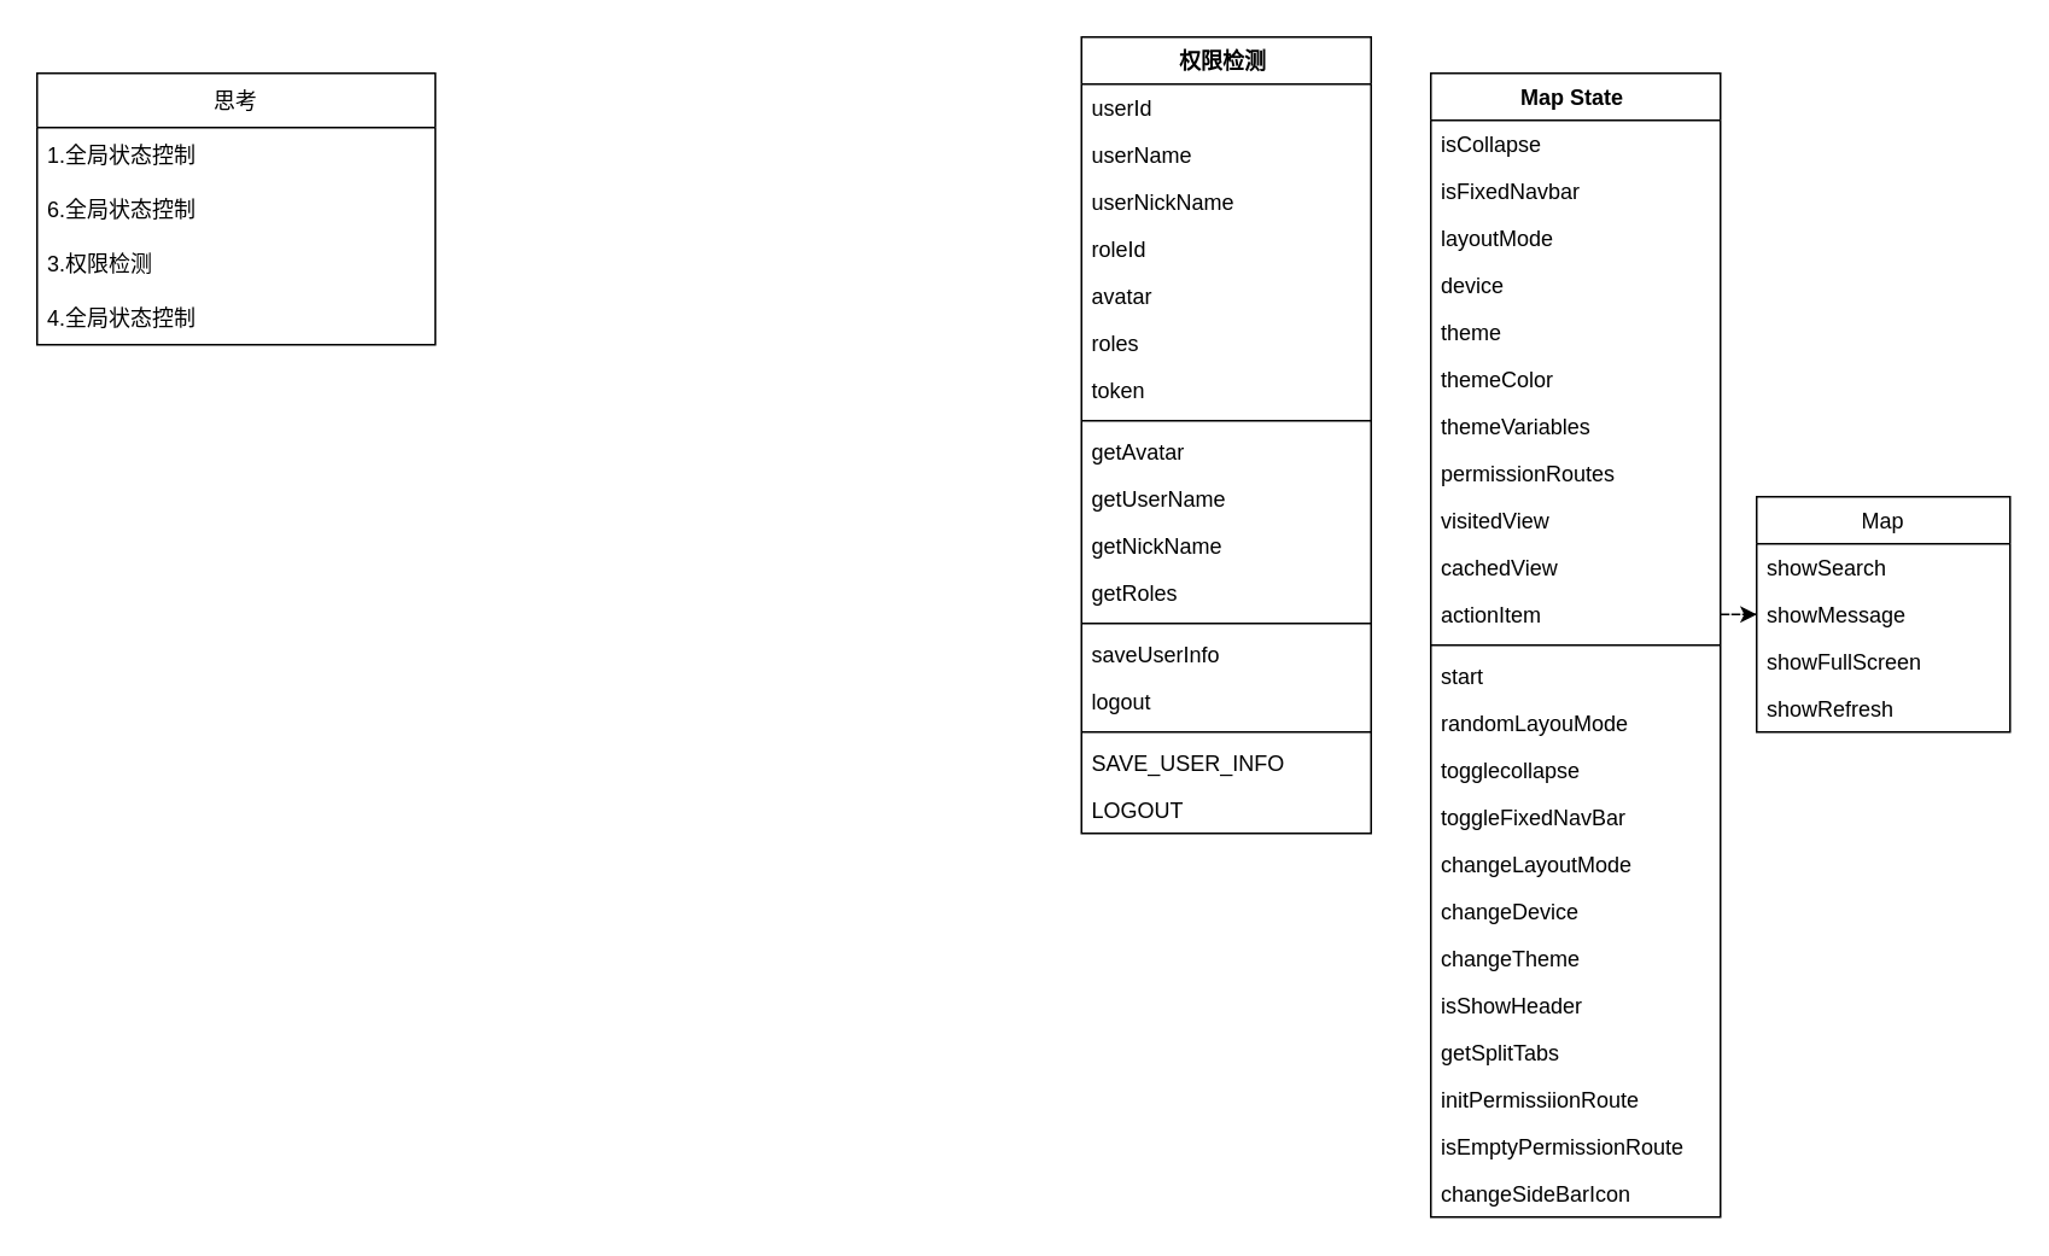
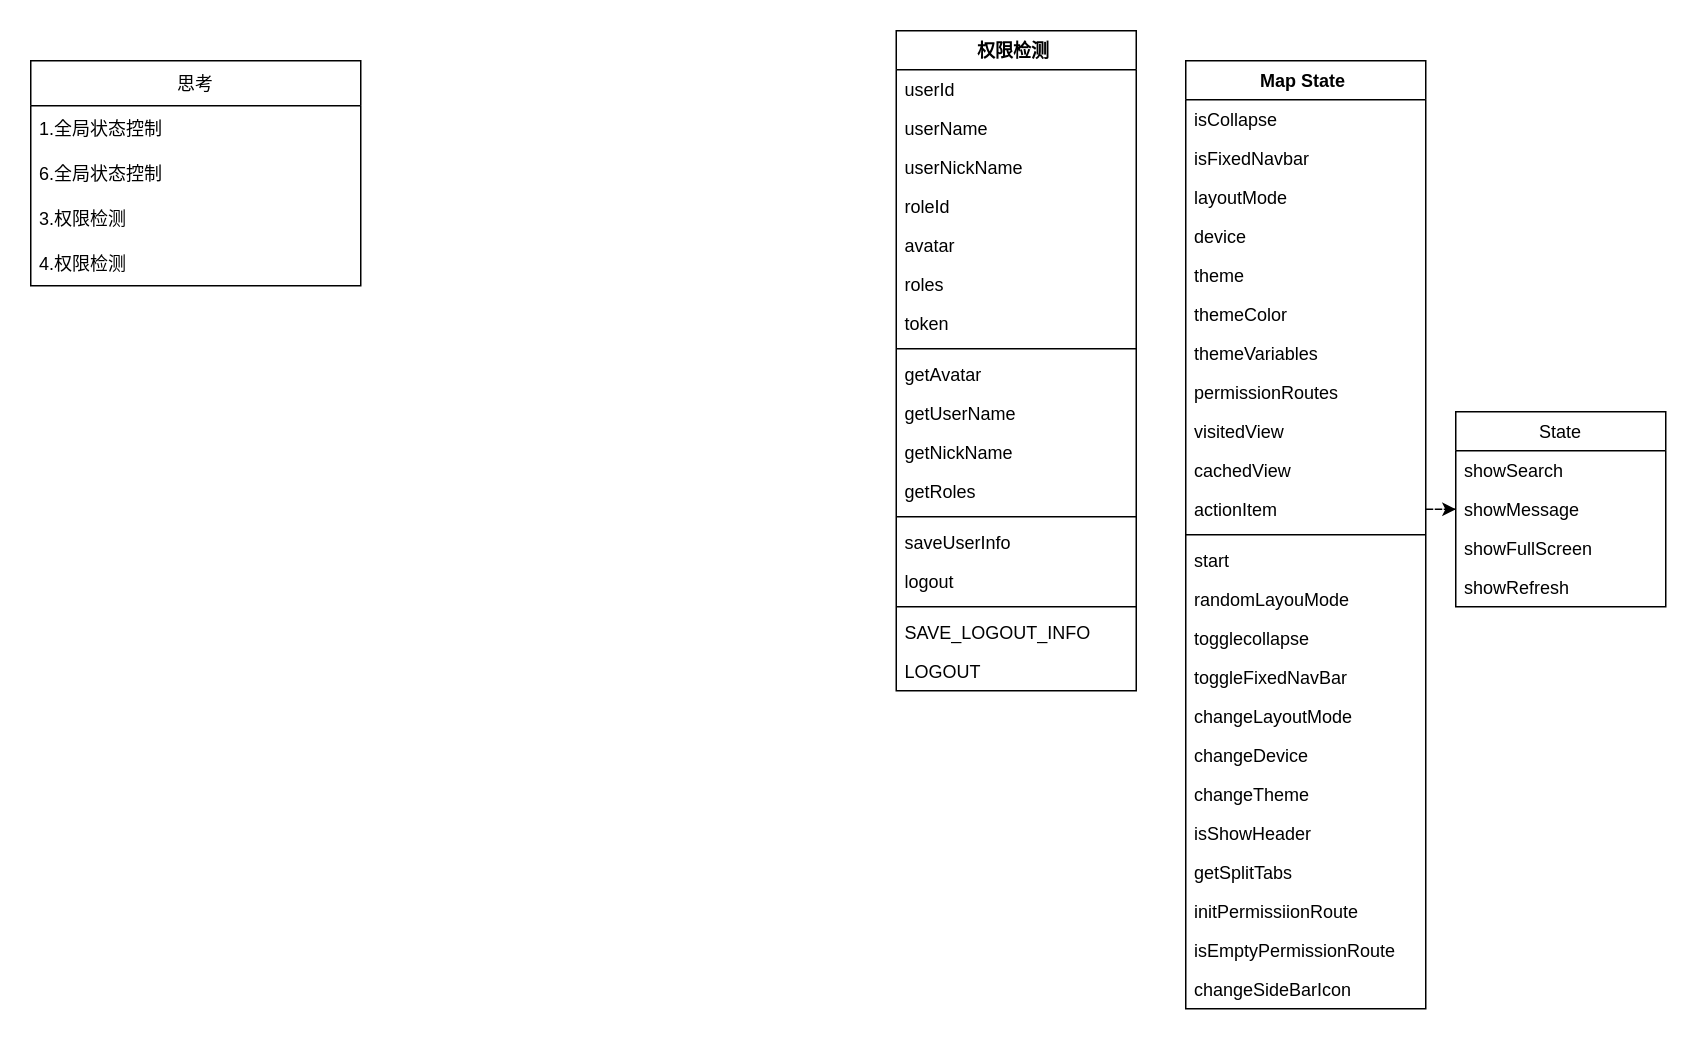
  <mxCell id="0" />
  <mxCell id="1" parent="0" />
  <mxCell id="2" value="思考" style="swimlane;fontStyle=0;childLayout=stackLayout;horizontal=1;startSize=30;horizontalStack=0;resizeParent=1;resizeParentMax=0;resizeLast=0;collapsible=1;marginBottom=0;" parent="1" vertex="1"><mxGeometry x="20" y="40" width="220" height="150" as="geometry" /></mxCell>
  <mxCell id="3" value="1.全局状态控制" style="text;strokeColor=none;fillColor=none;align=left;verticalAlign=middle;spacingLeft=4;spacingRight=4;overflow=hidden;points=[[0,0.5],[1,0.5]];portConstraint=eastwest;rotatable=0;" parent="2" vertex="1"><mxGeometry y="30" width="220" height="30" as="geometry" /></mxCell>
  <mxCell id="4" value="6.全局状态控制" style="text;strokeColor=none;fillColor=none;align=left;verticalAlign=middle;spacingLeft=4;spacingRight=4;overflow=hidden;points=[[0,0.5],[1,0.5]];portConstraint=eastwest;rotatable=0;" parent="2" vertex="1"><mxGeometry y="60" width="220" height="30" as="geometry" /></mxCell>
  <mxCell id="5" value="3.权限检测" style="text;strokeColor=none;fillColor=none;align=left;verticalAlign=middle;spacingLeft=4;spacingRight=4;overflow=hidden;points=[[0,0.5],[1,0.5]];portConstraint=eastwest;rotatable=0;" parent="2" vertex="1"><mxGeometry y="90" width="220" height="30" as="geometry" /></mxCell>
- <mxCell id="6" value="4.全局状态控制" style="text;strokeColor=none;fillColor=none;align=left;verticalAlign=middle;spacingLeft=4;spacingRight=4;overflow=hidden;points=[[0,0.5],[1,0.5]];portConstraint=eastwest;rotatable=0;" parent="2" vertex="1"><mxGeometry y="120" width="220" height="30" as="geometry" /></mxCell>
+ <mxCell id="6" value="4.权限检测" style="text;strokeColor=none;fillColor=none;align=left;verticalAlign=middle;spacingLeft=4;spacingRight=4;overflow=hidden;points=[[0,0.5],[1,0.5]];portConstraint=eastwest;rotatable=0;" parent="2" vertex="1"><mxGeometry y="120" width="220" height="30" as="geometry" /></mxCell>
  <mxCell id="7" value="Map State " style="swimlane;fontStyle=1;align=center;verticalAlign=top;childLayout=stackLayout;horizontal=1;startSize=26;horizontalStack=0;resizeParent=1;resizeParentMax=0;resizeLast=0;collapsible=1;marginBottom=0;" vertex="1" parent="1"><mxGeometry x="790" y="40" width="160" height="632" as="geometry" /></mxCell>
  <mxCell id="8" value="isCollapse" style="text;strokeColor=none;fillColor=none;align=left;verticalAlign=top;spacingLeft=4;spacingRight=4;overflow=hidden;rotatable=0;points=[[0,0.5],[1,0.5]];portConstraint=eastwest;" vertex="1" parent="7"><mxGeometry y="26" width="160" height="26" as="geometry" /></mxCell>
  <mxCell id="9" value="isFixedNavbar&#10;" style="text;strokeColor=none;fillColor=none;align=left;verticalAlign=top;spacingLeft=4;spacingRight=4;overflow=hidden;rotatable=0;points=[[0,0.5],[1,0.5]];portConstraint=eastwest;" vertex="1" parent="7"><mxGeometry y="52" width="160" height="26" as="geometry" /></mxCell>
  <mxCell id="10" value="layoutMode" style="text;strokeColor=none;fillColor=none;align=left;verticalAlign=top;spacingLeft=4;spacingRight=4;overflow=hidden;rotatable=0;points=[[0,0.5],[1,0.5]];portConstraint=eastwest;" vertex="1" parent="7"><mxGeometry y="78" width="160" height="26" as="geometry" /></mxCell>
  <mxCell id="11" value="device" style="text;strokeColor=none;fillColor=none;align=left;verticalAlign=top;spacingLeft=4;spacingRight=4;overflow=hidden;rotatable=0;points=[[0,0.5],[1,0.5]];portConstraint=eastwest;" vertex="1" parent="7"><mxGeometry y="104" width="160" height="26" as="geometry" /></mxCell>
  <mxCell id="12" value="theme" style="text;strokeColor=none;fillColor=none;align=left;verticalAlign=top;spacingLeft=4;spacingRight=4;overflow=hidden;rotatable=0;points=[[0,0.5],[1,0.5]];portConstraint=eastwest;" vertex="1" parent="7"><mxGeometry y="130" width="160" height="26" as="geometry" /></mxCell>
  <mxCell id="13" value="themeColor" style="text;strokeColor=none;fillColor=none;align=left;verticalAlign=top;spacingLeft=4;spacingRight=4;overflow=hidden;rotatable=0;points=[[0,0.5],[1,0.5]];portConstraint=eastwest;" vertex="1" parent="7"><mxGeometry y="156" width="160" height="26" as="geometry" /></mxCell>
  <mxCell id="14" value="themeVariables" style="text;strokeColor=none;fillColor=none;align=left;verticalAlign=top;spacingLeft=4;spacingRight=4;overflow=hidden;rotatable=0;points=[[0,0.5],[1,0.5]];portConstraint=eastwest;" vertex="1" parent="7"><mxGeometry y="182" width="160" height="26" as="geometry" /></mxCell>
  <mxCell id="15" value="permissionRoutes" style="text;strokeColor=none;fillColor=none;align=left;verticalAlign=top;spacingLeft=4;spacingRight=4;overflow=hidden;rotatable=0;points=[[0,0.5],[1,0.5]];portConstraint=eastwest;" vertex="1" parent="7"><mxGeometry y="208" width="160" height="26" as="geometry" /></mxCell>
  <mxCell id="16" value="visitedView&#10;" style="text;strokeColor=none;fillColor=none;align=left;verticalAlign=top;spacingLeft=4;spacingRight=4;overflow=hidden;rotatable=0;points=[[0,0.5],[1,0.5]];portConstraint=eastwest;" vertex="1" parent="7"><mxGeometry y="234" width="160" height="26" as="geometry" /></mxCell>
  <mxCell id="17" value="cachedView" style="text;strokeColor=none;fillColor=none;align=left;verticalAlign=top;spacingLeft=4;spacingRight=4;overflow=hidden;rotatable=0;points=[[0,0.5],[1,0.5]];portConstraint=eastwest;" vertex="1" parent="7"><mxGeometry y="260" width="160" height="26" as="geometry" /></mxCell>
  <mxCell id="18" value="actionItem" style="text;strokeColor=none;fillColor=none;align=left;verticalAlign=top;spacingLeft=4;spacingRight=4;overflow=hidden;rotatable=0;points=[[0,0.5],[1,0.5]];portConstraint=eastwest;" vertex="1" parent="7"><mxGeometry y="286" width="160" height="26" as="geometry" /></mxCell>
  <mxCell id="19" value="" style="line;strokeWidth=1;fillColor=none;align=left;verticalAlign=middle;spacingTop=-1;spacingLeft=3;spacingRight=3;rotatable=0;labelPosition=right;points=[];portConstraint=eastwest;" vertex="1" parent="7"><mxGeometry y="312" width="160" height="8" as="geometry" /></mxCell>
  <mxCell id="20" value="start" style="text;strokeColor=none;fillColor=none;align=left;verticalAlign=top;spacingLeft=4;spacingRight=4;overflow=hidden;rotatable=0;points=[[0,0.5],[1,0.5]];portConstraint=eastwest;" vertex="1" parent="7"><mxGeometry y="320" width="160" height="26" as="geometry" /></mxCell>
  <mxCell id="21" value="randomLayouMode" style="text;strokeColor=none;fillColor=none;align=left;verticalAlign=top;spacingLeft=4;spacingRight=4;overflow=hidden;rotatable=0;points=[[0,0.5],[1,0.5]];portConstraint=eastwest;" vertex="1" parent="7"><mxGeometry y="346" width="160" height="26" as="geometry" /></mxCell>
  <mxCell id="22" value="togglecollapse&#10;" style="text;strokeColor=none;fillColor=none;align=left;verticalAlign=top;spacingLeft=4;spacingRight=4;overflow=hidden;rotatable=0;points=[[0,0.5],[1,0.5]];portConstraint=eastwest;" vertex="1" parent="7"><mxGeometry y="372" width="160" height="26" as="geometry" /></mxCell>
  <mxCell id="23" value="toggleFixedNavBar" style="text;strokeColor=none;fillColor=none;align=left;verticalAlign=top;spacingLeft=4;spacingRight=4;overflow=hidden;rotatable=0;points=[[0,0.5],[1,0.5]];portConstraint=eastwest;" vertex="1" parent="7"><mxGeometry y="398" width="160" height="26" as="geometry" /></mxCell>
  <mxCell id="24" value="changeLayoutMode" style="text;strokeColor=none;fillColor=none;align=left;verticalAlign=top;spacingLeft=4;spacingRight=4;overflow=hidden;rotatable=0;points=[[0,0.5],[1,0.5]];portConstraint=eastwest;" vertex="1" parent="7"><mxGeometry y="424" width="160" height="26" as="geometry" /></mxCell>
  <mxCell id="25" value="changeDevice" style="text;strokeColor=none;fillColor=none;align=left;verticalAlign=top;spacingLeft=4;spacingRight=4;overflow=hidden;rotatable=0;points=[[0,0.5],[1,0.5]];portConstraint=eastwest;" vertex="1" parent="7"><mxGeometry y="450" width="160" height="26" as="geometry" /></mxCell>
  <mxCell id="26" value="changeTheme" style="text;strokeColor=none;fillColor=none;align=left;verticalAlign=top;spacingLeft=4;spacingRight=4;overflow=hidden;rotatable=0;points=[[0,0.5],[1,0.5]];portConstraint=eastwest;" vertex="1" parent="7"><mxGeometry y="476" width="160" height="26" as="geometry" /></mxCell>
  <mxCell id="27" value="isShowHeader" style="text;strokeColor=none;fillColor=none;align=left;verticalAlign=top;spacingLeft=4;spacingRight=4;overflow=hidden;rotatable=0;points=[[0,0.5],[1,0.5]];portConstraint=eastwest;" vertex="1" parent="7"><mxGeometry y="502" width="160" height="26" as="geometry" /></mxCell>
  <mxCell id="28" value="getSplitTabs" style="text;strokeColor=none;fillColor=none;align=left;verticalAlign=top;spacingLeft=4;spacingRight=4;overflow=hidden;rotatable=0;points=[[0,0.5],[1,0.5]];portConstraint=eastwest;" vertex="1" parent="7"><mxGeometry y="528" width="160" height="26" as="geometry" /></mxCell>
  <mxCell id="29" value="initPermissiionRoute" style="text;strokeColor=none;fillColor=none;align=left;verticalAlign=top;spacingLeft=4;spacingRight=4;overflow=hidden;rotatable=0;points=[[0,0.5],[1,0.5]];portConstraint=eastwest;" vertex="1" parent="7"><mxGeometry y="554" width="160" height="26" as="geometry" /></mxCell>
  <mxCell id="30" value="isEmptyPermissionRoute&#10;" style="text;strokeColor=none;fillColor=none;align=left;verticalAlign=top;spacingLeft=4;spacingRight=4;overflow=hidden;rotatable=0;points=[[0,0.5],[1,0.5]];portConstraint=eastwest;" vertex="1" parent="7"><mxGeometry y="580" width="160" height="26" as="geometry" /></mxCell>
  <mxCell id="31" value="changeSideBarIcon" style="text;strokeColor=none;fillColor=none;align=left;verticalAlign=top;spacingLeft=4;spacingRight=4;overflow=hidden;rotatable=0;points=[[0,0.5],[1,0.5]];portConstraint=eastwest;" vertex="1" parent="7"><mxGeometry y="606" width="160" height="26" as="geometry" /></mxCell>
  <mxCell id="32" value="权限检测 " style="swimlane;fontStyle=1;align=center;verticalAlign=top;childLayout=stackLayout;horizontal=1;startSize=26;horizontalStack=0;resizeParent=1;resizeParentMax=0;resizeLast=0;collapsible=1;marginBottom=0;" vertex="1" parent="1"><mxGeometry x="597" y="20" width="160" height="440" as="geometry" /></mxCell>
  <mxCell id="33" value="userId" style="text;strokeColor=none;fillColor=none;align=left;verticalAlign=top;spacingLeft=4;spacingRight=4;overflow=hidden;rotatable=0;points=[[0,0.5],[1,0.5]];portConstraint=eastwest;" vertex="1" parent="32"><mxGeometry y="26" width="160" height="26" as="geometry" /></mxCell>
  <mxCell id="34" value="userName" style="text;strokeColor=none;fillColor=none;align=left;verticalAlign=top;spacingLeft=4;spacingRight=4;overflow=hidden;rotatable=0;points=[[0,0.5],[1,0.5]];portConstraint=eastwest;" vertex="1" parent="32"><mxGeometry y="52" width="160" height="26" as="geometry" /></mxCell>
  <mxCell id="35" value="userNickName" style="text;strokeColor=none;fillColor=none;align=left;verticalAlign=top;spacingLeft=4;spacingRight=4;overflow=hidden;rotatable=0;points=[[0,0.5],[1,0.5]];portConstraint=eastwest;" vertex="1" parent="32"><mxGeometry y="78" width="160" height="26" as="geometry" /></mxCell>
  <mxCell id="36" value="roleId" style="text;strokeColor=none;fillColor=none;align=left;verticalAlign=top;spacingLeft=4;spacingRight=4;overflow=hidden;rotatable=0;points=[[0,0.5],[1,0.5]];portConstraint=eastwest;" vertex="1" parent="32"><mxGeometry y="104" width="160" height="26" as="geometry" /></mxCell>
  <mxCell id="37" value="avatar" style="text;strokeColor=none;fillColor=none;align=left;verticalAlign=top;spacingLeft=4;spacingRight=4;overflow=hidden;rotatable=0;points=[[0,0.5],[1,0.5]];portConstraint=eastwest;" vertex="1" parent="32"><mxGeometry y="130" width="160" height="26" as="geometry" /></mxCell>
  <mxCell id="38" value="roles" style="text;strokeColor=none;fillColor=none;align=left;verticalAlign=top;spacingLeft=4;spacingRight=4;overflow=hidden;rotatable=0;points=[[0,0.5],[1,0.5]];portConstraint=eastwest;" vertex="1" parent="32"><mxGeometry y="156" width="160" height="26" as="geometry" /></mxCell>
  <mxCell id="39" value="token" style="text;strokeColor=none;fillColor=none;align=left;verticalAlign=top;spacingLeft=4;spacingRight=4;overflow=hidden;rotatable=0;points=[[0,0.5],[1,0.5]];portConstraint=eastwest;" vertex="1" parent="32"><mxGeometry y="182" width="160" height="26" as="geometry" /></mxCell>
  <mxCell id="40" value="" style="line;strokeWidth=1;fillColor=none;align=left;verticalAlign=middle;spacingTop=-1;spacingLeft=3;spacingRight=3;rotatable=0;labelPosition=right;points=[];portConstraint=eastwest;" vertex="1" parent="32"><mxGeometry y="208" width="160" height="8" as="geometry" /></mxCell>
  <mxCell id="41" value="getAvatar&#10;" style="text;strokeColor=none;fillColor=none;align=left;verticalAlign=top;spacingLeft=4;spacingRight=4;overflow=hidden;rotatable=0;points=[[0,0.5],[1,0.5]];portConstraint=eastwest;" vertex="1" parent="32"><mxGeometry y="216" width="160" height="26" as="geometry" /></mxCell>
  <mxCell id="42" value="getUserName&#10;" style="text;strokeColor=none;fillColor=none;align=left;verticalAlign=top;spacingLeft=4;spacingRight=4;overflow=hidden;rotatable=0;points=[[0,0.5],[1,0.5]];portConstraint=eastwest;" vertex="1" parent="32"><mxGeometry y="242" width="160" height="26" as="geometry" /></mxCell>
  <mxCell id="43" value="getNickName" style="text;strokeColor=none;fillColor=none;align=left;verticalAlign=top;spacingLeft=4;spacingRight=4;overflow=hidden;rotatable=0;points=[[0,0.5],[1,0.5]];portConstraint=eastwest;" vertex="1" parent="32"><mxGeometry y="268" width="160" height="26" as="geometry" /></mxCell>
  <mxCell id="44" value="getRoles" style="text;strokeColor=none;fillColor=none;align=left;verticalAlign=top;spacingLeft=4;spacingRight=4;overflow=hidden;rotatable=0;points=[[0,0.5],[1,0.5]];portConstraint=eastwest;" vertex="1" parent="32"><mxGeometry y="294" width="160" height="26" as="geometry" /></mxCell>
  <mxCell id="45" value="" style="line;strokeWidth=1;fillColor=none;align=left;verticalAlign=middle;spacingTop=-1;spacingLeft=3;spacingRight=3;rotatable=0;labelPosition=right;points=[];portConstraint=eastwest;" vertex="1" parent="32"><mxGeometry y="320" width="160" height="8" as="geometry" /></mxCell>
  <mxCell id="46" value="saveUserInfo" style="text;strokeColor=none;fillColor=none;align=left;verticalAlign=top;spacingLeft=4;spacingRight=4;overflow=hidden;rotatable=0;points=[[0,0.5],[1,0.5]];portConstraint=eastwest;" vertex="1" parent="32"><mxGeometry y="328" width="160" height="26" as="geometry" /></mxCell>
  <mxCell id="47" value="logout" style="text;strokeColor=none;fillColor=none;align=left;verticalAlign=top;spacingLeft=4;spacingRight=4;overflow=hidden;rotatable=0;points=[[0,0.5],[1,0.5]];portConstraint=eastwest;" vertex="1" parent="32"><mxGeometry y="354" width="160" height="26" as="geometry" /></mxCell>
  <mxCell id="48" value="" style="line;strokeWidth=1;fillColor=none;align=left;verticalAlign=middle;spacingTop=-1;spacingLeft=3;spacingRight=3;rotatable=0;labelPosition=right;points=[];portConstraint=eastwest;" vertex="1" parent="32"><mxGeometry y="380" width="160" height="8" as="geometry" /></mxCell>
- <mxCell id="49" value="SAVE_USER_INFO" style="text;strokeColor=none;fillColor=none;align=left;verticalAlign=top;spacingLeft=4;spacingRight=4;overflow=hidden;rotatable=0;points=[[0,0.5],[1,0.5]];portConstraint=eastwest;" vertex="1" parent="32"><mxGeometry y="388" width="160" height="26" as="geometry" /></mxCell>
+ <mxCell id="49" value="SAVE_LOGOUT_INFO" style="text;strokeColor=none;fillColor=none;align=left;verticalAlign=top;spacingLeft=4;spacingRight=4;overflow=hidden;rotatable=0;points=[[0,0.5],[1,0.5]];portConstraint=eastwest;" vertex="1" parent="32"><mxGeometry y="388" width="160" height="26" as="geometry" /></mxCell>
  <mxCell id="50" value="LOGOUT" style="text;strokeColor=none;fillColor=none;align=left;verticalAlign=top;spacingLeft=4;spacingRight=4;overflow=hidden;rotatable=0;points=[[0,0.5],[1,0.5]];portConstraint=eastwest;" vertex="1" parent="32"><mxGeometry y="414" width="160" height="26" as="geometry" /></mxCell>
- <mxCell id="51" value="Map" style="swimlane;fontStyle=0;childLayout=stackLayout;horizontal=1;startSize=26;fillColor=none;horizontalStack=0;resizeParent=1;resizeParentMax=0;resizeLast=0;collapsible=1;marginBottom=0;" vertex="1" parent="1"><mxGeometry x="970" y="274" width="140" height="130" as="geometry" /></mxCell>
+ <mxCell id="51" value="State" style="swimlane;fontStyle=0;childLayout=stackLayout;horizontal=1;startSize=26;fillColor=none;horizontalStack=0;resizeParent=1;resizeParentMax=0;resizeLast=0;collapsible=1;marginBottom=0;" vertex="1" parent="1"><mxGeometry x="970" y="274" width="140" height="130" as="geometry" /></mxCell>
  <mxCell id="52" value="showSearch" style="text;strokeColor=none;fillColor=none;align=left;verticalAlign=top;spacingLeft=4;spacingRight=4;overflow=hidden;rotatable=0;points=[[0,0.5],[1,0.5]];portConstraint=eastwest;" vertex="1" parent="51"><mxGeometry y="26" width="140" height="26" as="geometry" /></mxCell>
  <mxCell id="53" value="showMessage" style="text;strokeColor=none;fillColor=none;align=left;verticalAlign=top;spacingLeft=4;spacingRight=4;overflow=hidden;rotatable=0;points=[[0,0.5],[1,0.5]];portConstraint=eastwest;" vertex="1" parent="51"><mxGeometry y="52" width="140" height="26" as="geometry" /></mxCell>
  <mxCell id="54" value="showFullScreen" style="text;strokeColor=none;fillColor=none;align=left;verticalAlign=top;spacingLeft=4;spacingRight=4;overflow=hidden;rotatable=0;points=[[0,0.5],[1,0.5]];portConstraint=eastwest;" vertex="1" parent="51"><mxGeometry y="78" width="140" height="26" as="geometry" /></mxCell>
  <mxCell id="55" value="showRefresh" style="text;strokeColor=none;fillColor=none;align=left;verticalAlign=top;spacingLeft=4;spacingRight=4;overflow=hidden;rotatable=0;points=[[0,0.5],[1,0.5]];portConstraint=eastwest;" vertex="1" parent="51"><mxGeometry y="104" width="140" height="26" as="geometry" /></mxCell>
  <mxCell id="56" style="edgeStyle=orthogonalEdgeStyle;rounded=0;orthogonalLoop=1;jettySize=auto;html=1;dashed=1;" edge="1" parent="1" source="18" target="51"><mxGeometry relative="1" as="geometry" /></mxCell>
